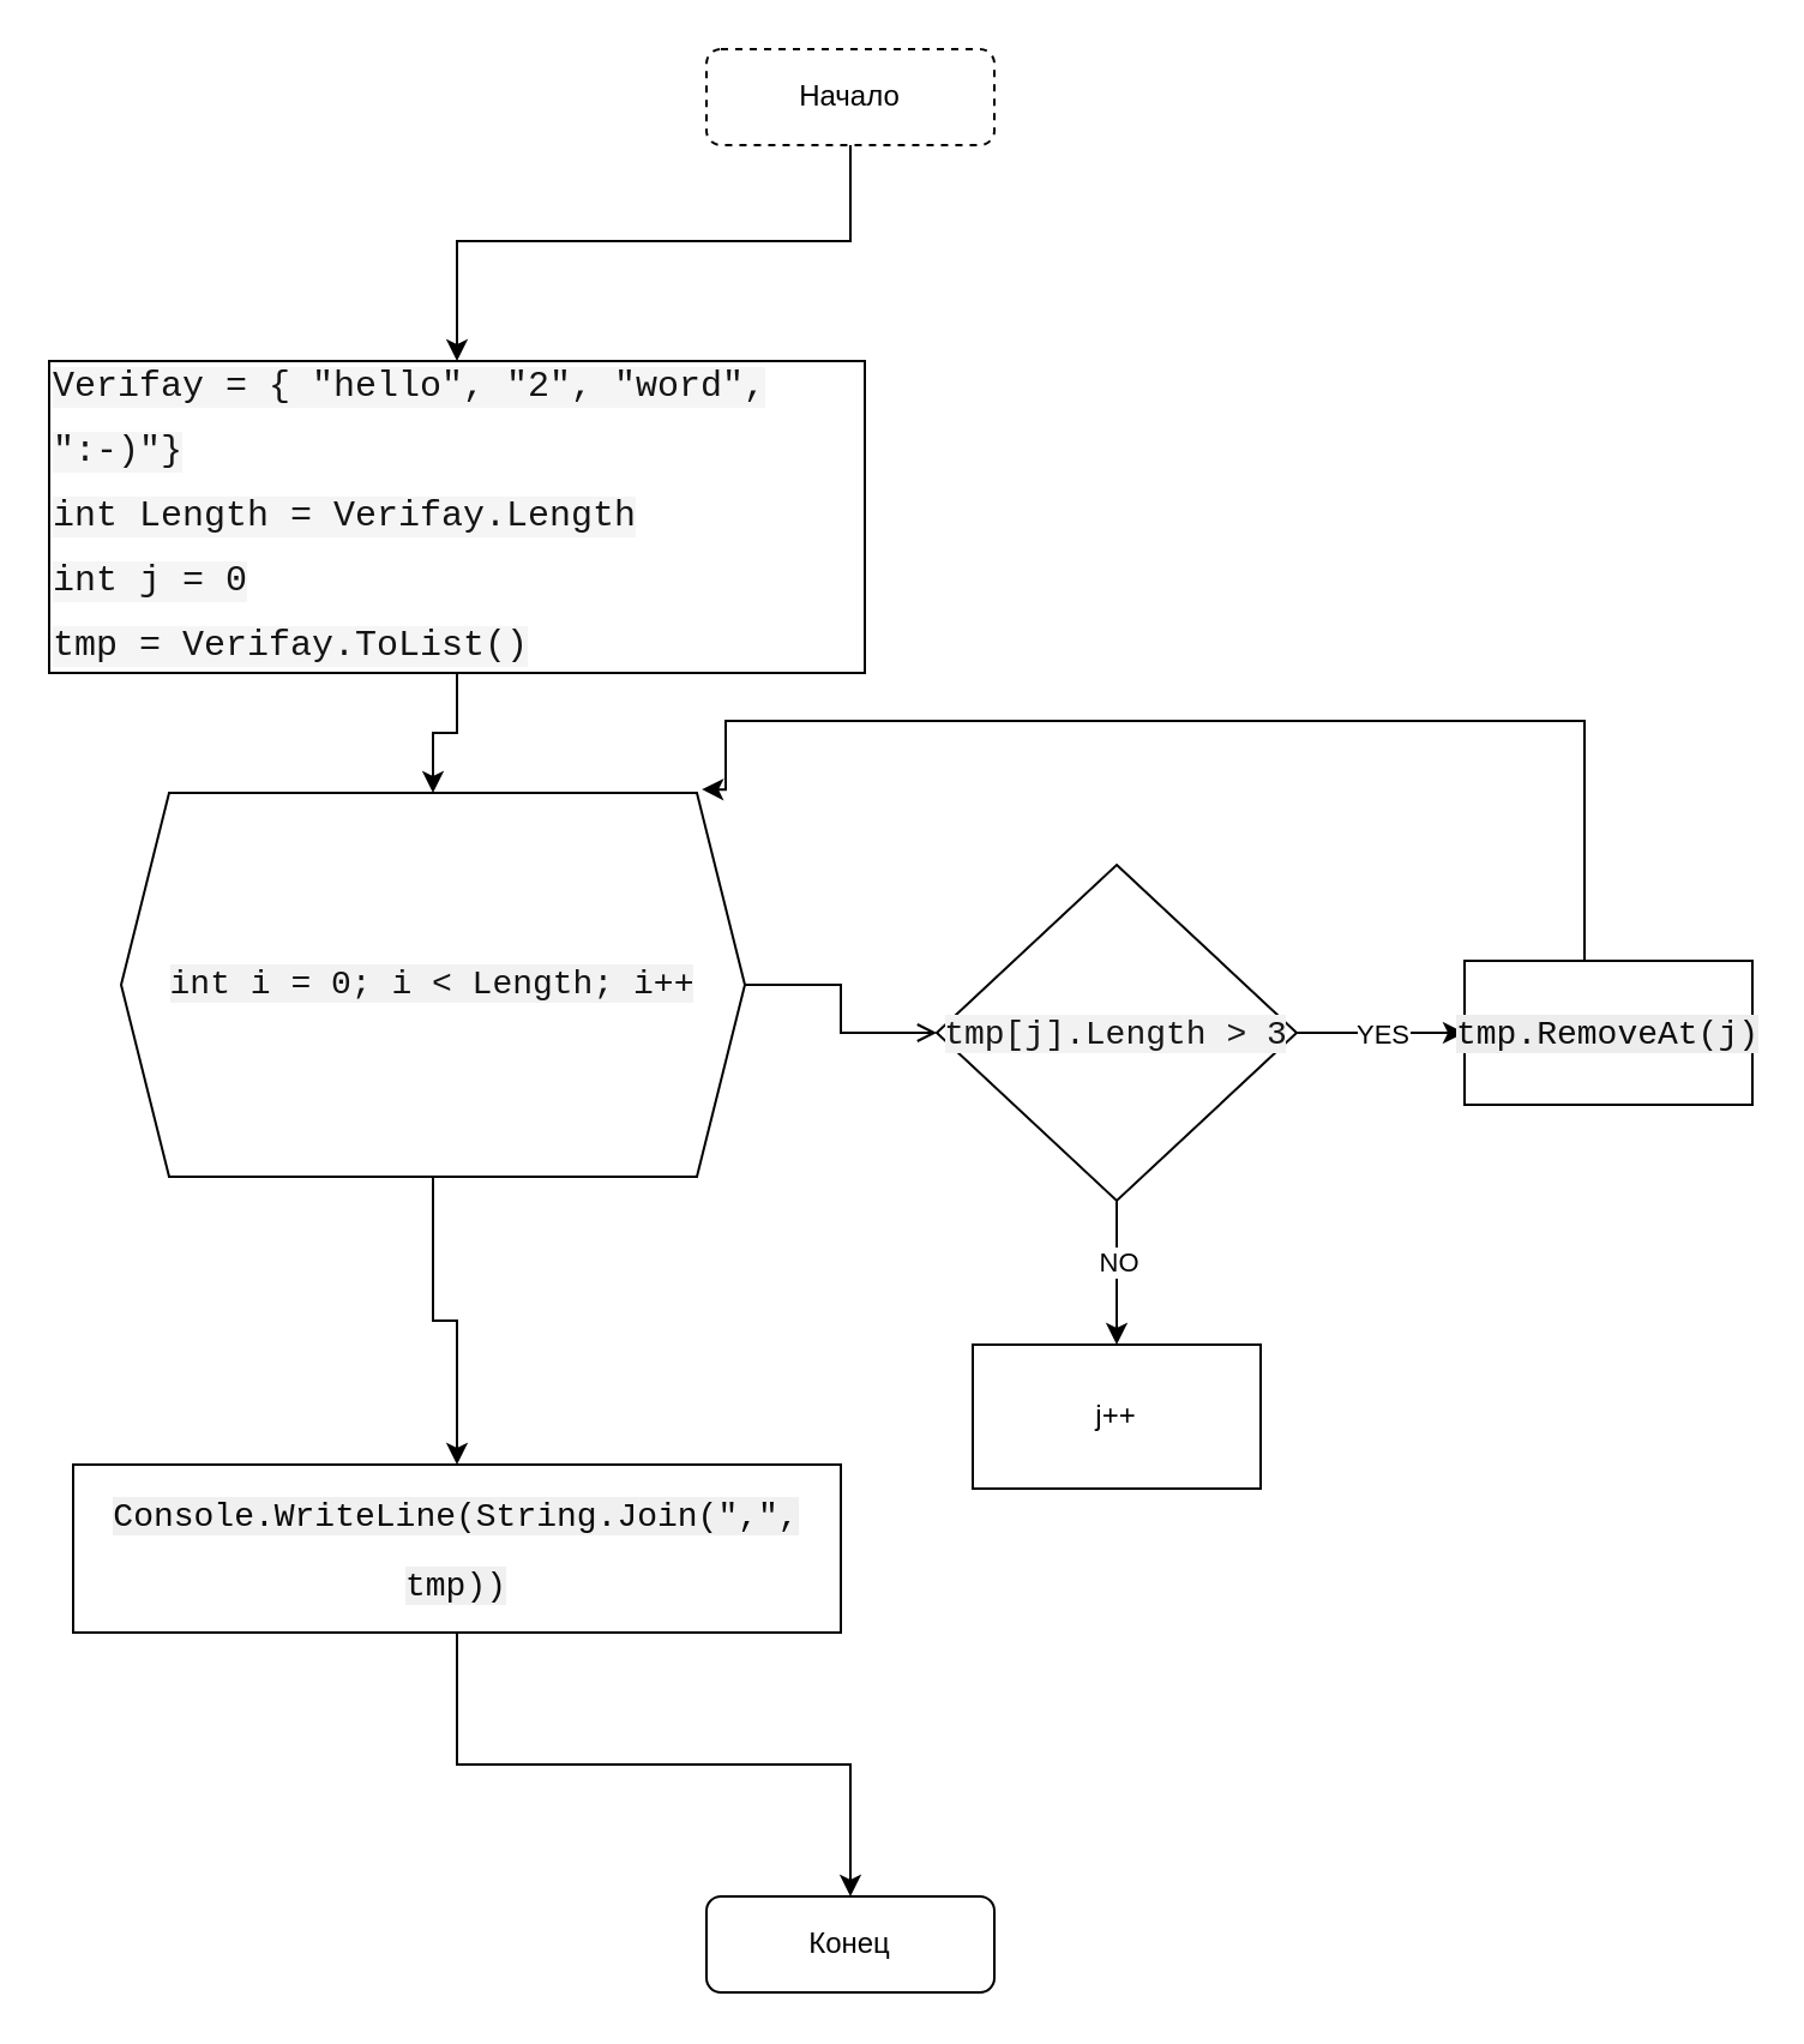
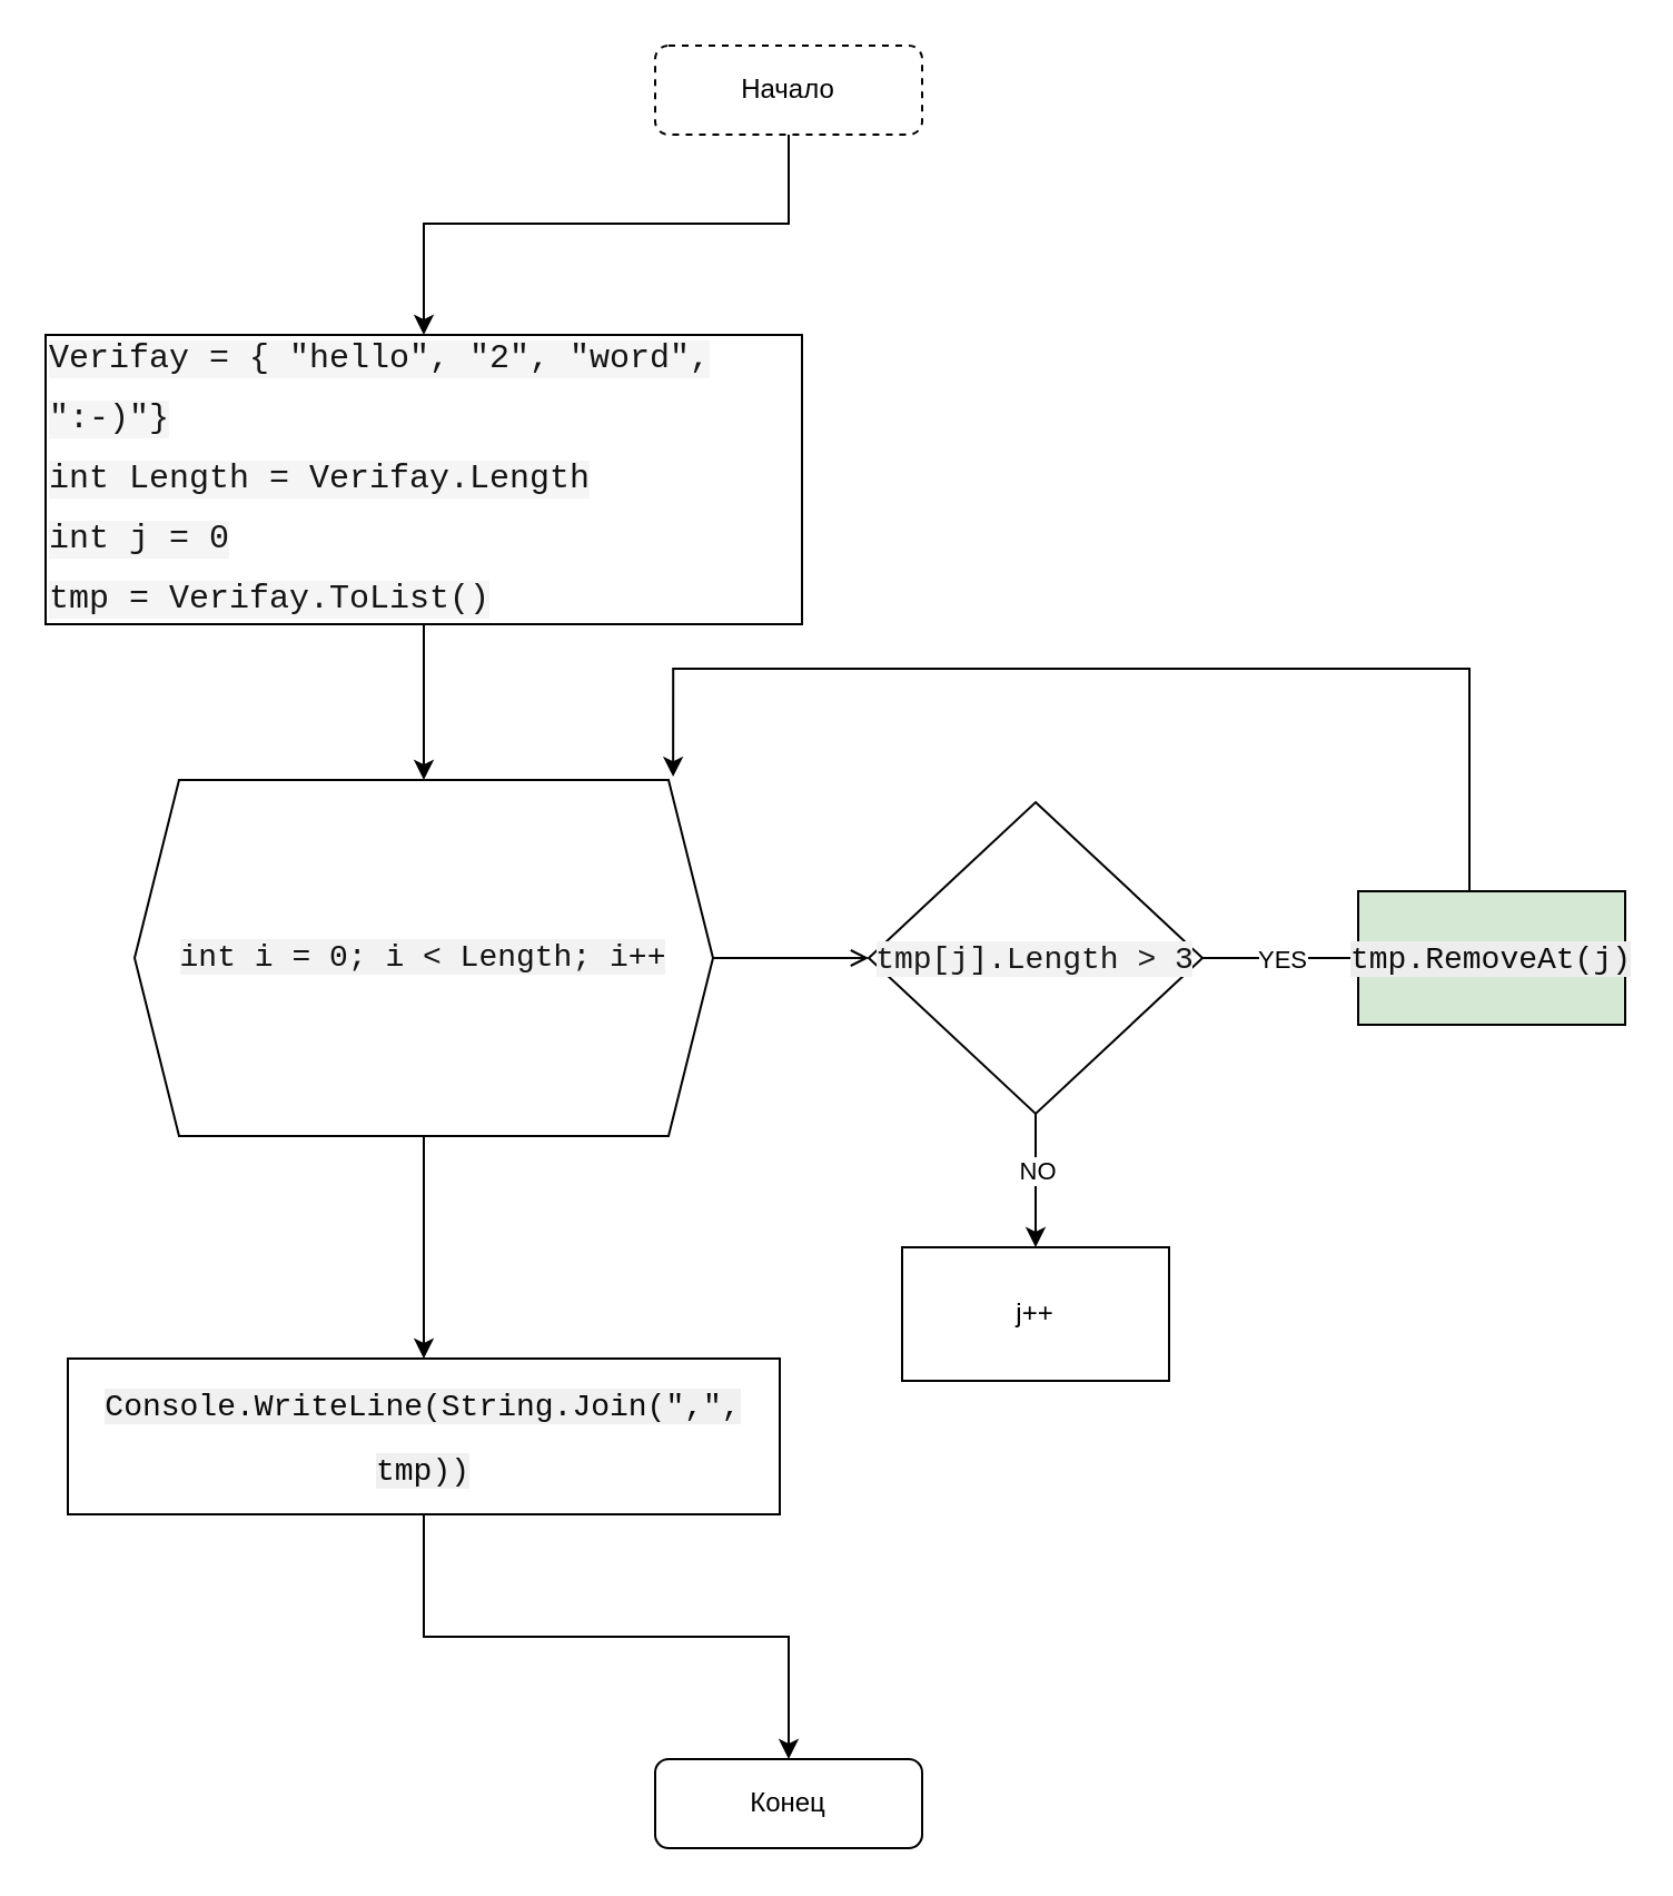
  <mxCell id="0" />
  <mxCell id="1" parent="0" />
  <mxCell id="2" value="Начало" style="rounded=1;whiteSpace=wrap;html=1;fontSize=12;glass=0;strokeWidth=1;shadow=0;dashed=1;" parent="1" vertex="1"><mxGeometry x="294" y="20" width="120" height="40" as="geometry" /></mxCell>
  <mxCell id="3" value="Конец" style="rounded=1;whiteSpace=wrap;html=1;fontSize=12;glass=0;strokeWidth=1;shadow=0;" parent="1" vertex="1"><mxGeometry x="294" y="790" width="120" height="40" as="geometry" /></mxCell>
  <mxCell id="4" value="" style="edgeStyle=orthogonalEdgeStyle;rounded=0;orthogonalLoop=1;jettySize=auto;html=1;" edge="1" parent="1" source="5" target="10"><mxGeometry relative="1" as="geometry" /></mxCell>
  <mxCell id="5" value="&lt;div style=&quot;font-family: Consolas, &amp;quot;Courier New&amp;quot;, monospace; line-height: 27px; font-size: 15px;&quot;&gt;&lt;font color=&quot;#141414&quot; style=&quot;background-color: rgb(245, 245, 245); font-size: 15px;&quot;&gt;Verifay = { &quot;hello&quot;, &quot;2&quot;, &quot;word&quot;, &quot;:-)&quot;}&lt;/font&gt;&lt;/div&gt;&lt;div style=&quot;font-family: Consolas, &amp;quot;Courier New&amp;quot;, monospace; line-height: 27px; font-size: 15px;&quot;&gt;&lt;div style=&quot;line-height: 27px;&quot;&gt;&lt;div style=&quot;&quot;&gt;&lt;font color=&quot;#141414&quot; style=&quot;background-color: rgb(245, 245, 245); font-size: 15px;&quot;&gt;int Length = Verifay.Length&lt;/font&gt;&lt;/div&gt;&lt;div style=&quot;&quot;&gt;&lt;font color=&quot;#141414&quot; style=&quot;background-color: rgb(245, 245, 245); font-size: 15px;&quot;&gt;int j = 0&lt;/font&gt;&lt;/div&gt;&lt;div style=&quot;&quot;&gt;&lt;div style=&quot;line-height: 27px;&quot;&gt;&lt;span style=&quot;background-color: rgb(245, 245, 245);&quot;&gt;&lt;font style=&quot;font-size: 15px;&quot; color=&quot;#141414&quot;&gt;tmp = Verifay.ToList()&lt;/font&gt;&lt;/span&gt;&lt;/div&gt;&lt;/div&gt;&lt;/div&gt;&lt;/div&gt;" style="rounded=0;whiteSpace=wrap;html=1;align=left;" vertex="1" parent="1"><mxGeometry x="20" y="150" width="340" height="130" as="geometry" /></mxCell>
  <mxCell id="6" style="edgeStyle=orthogonalEdgeStyle;rounded=0;orthogonalLoop=1;jettySize=auto;html=1;exitX=0.5;exitY=1;exitDx=0;exitDy=0;" edge="1" parent="1" source="2" target="2"><mxGeometry relative="1" as="geometry" /></mxCell>
  <mxCell id="7" value="" style="endArrow=classic;html=1;rounded=0;exitX=0.5;exitY=1;exitDx=0;exitDy=0;entryX=0.5;entryY=0;entryDx=0;entryDy=0;" edge="1" parent="1" source="2" target="5"><mxGeometry width="50" height="50" relative="1" as="geometry"><mxPoint x="330" y="480" as="sourcePoint" /><mxPoint x="160" y="170" as="targetPoint" /><Array as="points"><mxPoint x="354" y="100" /><mxPoint x="190" y="100" /></Array></mxGeometry></mxCell>
  <mxCell id="8" value="" style="edgeStyle=orthogonalEdgeStyle;rounded=0;orthogonalLoop=1;jettySize=auto;html=1;endArrow=open;" edge="1" parent="1" source="10" target="15"><mxGeometry relative="1" as="geometry" /></mxCell>
  <mxCell id="9" value="" style="edgeStyle=orthogonalEdgeStyle;rounded=0;orthogonalLoop=1;jettySize=auto;html=1;" edge="1" parent="1" source="10" target="20"><mxGeometry relative="1" as="geometry" /></mxCell>
- <mxCell id="10" value="&lt;div style=&quot;font-family: Consolas, &amp;quot;Courier New&amp;quot;, monospace; font-size: 14px; line-height: 27px;&quot;&gt;&lt;span style=&quot;background-color: rgb(242, 242, 242);&quot;&gt;&lt;font color=&quot;#121212&quot;&gt;int i = 0; i &amp;lt; Length; i++&lt;/font&gt;&lt;/span&gt;&lt;/div&gt;" style="shape=hexagon;perimeter=hexagonPerimeter2;whiteSpace=wrap;html=1;fixedSize=1;" vertex="1" parent="1"><mxGeometry x="50" y="330" width="260" height="160" as="geometry" /></mxCell>
- <mxCell id="11" value="" style="edgeStyle=orthogonalEdgeStyle;rounded=0;orthogonalLoop=1;jettySize=auto;html=1;" edge="1" parent="1" source="15" target="17"><mxGeometry relative="1" as="geometry" /></mxCell>
+ <mxCell id="10" value="&lt;div style=&quot;font-family: Consolas, &amp;quot;Courier New&amp;quot;, monospace; font-size: 14px; line-height: 27px;&quot;&gt;&lt;span style=&quot;background-color: rgb(242, 242, 242);&quot;&gt;&lt;font color=&quot;#121212&quot;&gt;int i = 0; i &amp;lt; Length; i++&lt;/font&gt;&lt;/span&gt;&lt;/div&gt;" style="shape=hexagon;perimeter=hexagonPerimeter2;whiteSpace=wrap;html=1;fixedSize=1;" vertex="1" parent="1"><mxGeometry x="60" y="350" width="260" height="160" as="geometry" /></mxCell>
+ <mxCell id="11" value="" style="edgeStyle=orthogonalEdgeStyle;rounded=0;orthogonalLoop=1;jettySize=auto;html=1;endArrow=none;" edge="1" parent="1" source="15" target="17"><mxGeometry relative="1" as="geometry" /></mxCell>
  <mxCell id="12" value="YES" style="edgeLabel;html=1;align=center;verticalAlign=middle;resizable=0;points=[];" vertex="1" connectable="0" parent="11"><mxGeometry relative="1" as="geometry"><mxPoint as="offset" /></mxGeometry></mxCell>
  <mxCell id="13" value="" style="edgeStyle=orthogonalEdgeStyle;rounded=0;orthogonalLoop=1;jettySize=auto;html=1;" edge="1" parent="1" source="15" target="18"><mxGeometry relative="1" as="geometry" /></mxCell>
  <mxCell id="14" value="NO" style="edgeLabel;html=1;align=center;verticalAlign=middle;resizable=0;points=[];" vertex="1" connectable="0" parent="13"><mxGeometry x="-0.169" relative="1" as="geometry"><mxPoint as="offset" /></mxGeometry></mxCell>
  <mxCell id="15" value="&lt;div style=&quot;font-family: Consolas, &amp;quot;Courier New&amp;quot;, monospace; font-size: 20px; line-height: 27px;&quot;&gt;&lt;span style=&quot;background-color: rgb(242, 242, 242); font-size: 14px;&quot;&gt;&lt;font style=&quot;font-size: 14px;&quot; color=&quot;#171717&quot;&gt;tmp[j].Length &amp;gt; 3&lt;/font&gt;&lt;/span&gt;&lt;/div&gt;" style="rhombus;whiteSpace=wrap;html=1;" vertex="1" parent="1"><mxGeometry x="390" y="360" width="150" height="140" as="geometry" /></mxCell>
  <mxCell id="16" style="edgeStyle=orthogonalEdgeStyle;rounded=0;orthogonalLoop=1;jettySize=auto;html=1;entryX=0.931;entryY=-0.009;entryDx=0;entryDy=0;entryPerimeter=0;" edge="1" parent="1" source="17" target="10"><mxGeometry relative="1" as="geometry"><Array as="points"><mxPoint x="660" y="300" /><mxPoint x="302" y="300" /></Array></mxGeometry></mxCell>
- <mxCell id="17" value="&lt;div style=&quot;font-family: Consolas, &amp;quot;Courier New&amp;quot;, monospace; font-size: 20px; line-height: 27px;&quot;&gt;&lt;span style=&quot;background-color: rgb(237, 237, 237); font-size: 14px;&quot;&gt;&lt;font style=&quot;font-size: 14px;&quot; color=&quot;#0d0d0d&quot;&gt;tmp.RemoveAt(j)&lt;/font&gt;&lt;/span&gt;&lt;/div&gt;" style="rounded=0;whiteSpace=wrap;html=1;" vertex="1" parent="1"><mxGeometry x="610" y="400" width="120" height="60" as="geometry" /></mxCell>
+ <mxCell id="17" value="&lt;div style=&quot;font-family: Consolas, &amp;quot;Courier New&amp;quot;, monospace; font-size: 20px; line-height: 27px;&quot;&gt;&lt;span style=&quot;background-color: rgb(237, 237, 237); font-size: 14px;&quot;&gt;&lt;font style=&quot;font-size: 14px;&quot; color=&quot;#0d0d0d&quot;&gt;tmp.RemoveAt(j)&lt;/font&gt;&lt;/span&gt;&lt;/div&gt;" style="rounded=0;whiteSpace=wrap;html=1;fillColor=#d5e8d4;" vertex="1" parent="1"><mxGeometry x="610" y="400" width="120" height="60" as="geometry" /></mxCell>
  <mxCell id="18" value="j++" style="whiteSpace=wrap;html=1;" vertex="1" parent="1"><mxGeometry x="405" y="560" width="120" height="60" as="geometry" /></mxCell>
  <mxCell id="19" style="edgeStyle=orthogonalEdgeStyle;rounded=0;orthogonalLoop=1;jettySize=auto;html=1;entryX=0.5;entryY=0;entryDx=0;entryDy=0;" edge="1" parent="1" source="20" target="3"><mxGeometry relative="1" as="geometry" /></mxCell>
  <mxCell id="20" value="&lt;div style=&quot;font-family: Consolas, &amp;quot;Courier New&amp;quot;, monospace; font-size: 20px; line-height: 27px;&quot;&gt;&lt;span style=&quot;background-color: rgb(240, 240, 240); font-size: 14px;&quot;&gt;&lt;font style=&quot;font-size: 14px;&quot; color=&quot;#0a0a0a&quot;&gt;Console.WriteLine(String.Join(&quot;,&quot;, tmp))&lt;/font&gt;&lt;/span&gt;&lt;/div&gt;" style="rounded=0;whiteSpace=wrap;html=1;" vertex="1" parent="1"><mxGeometry x="30" y="610" width="320" height="70" as="geometry" /></mxCell>
